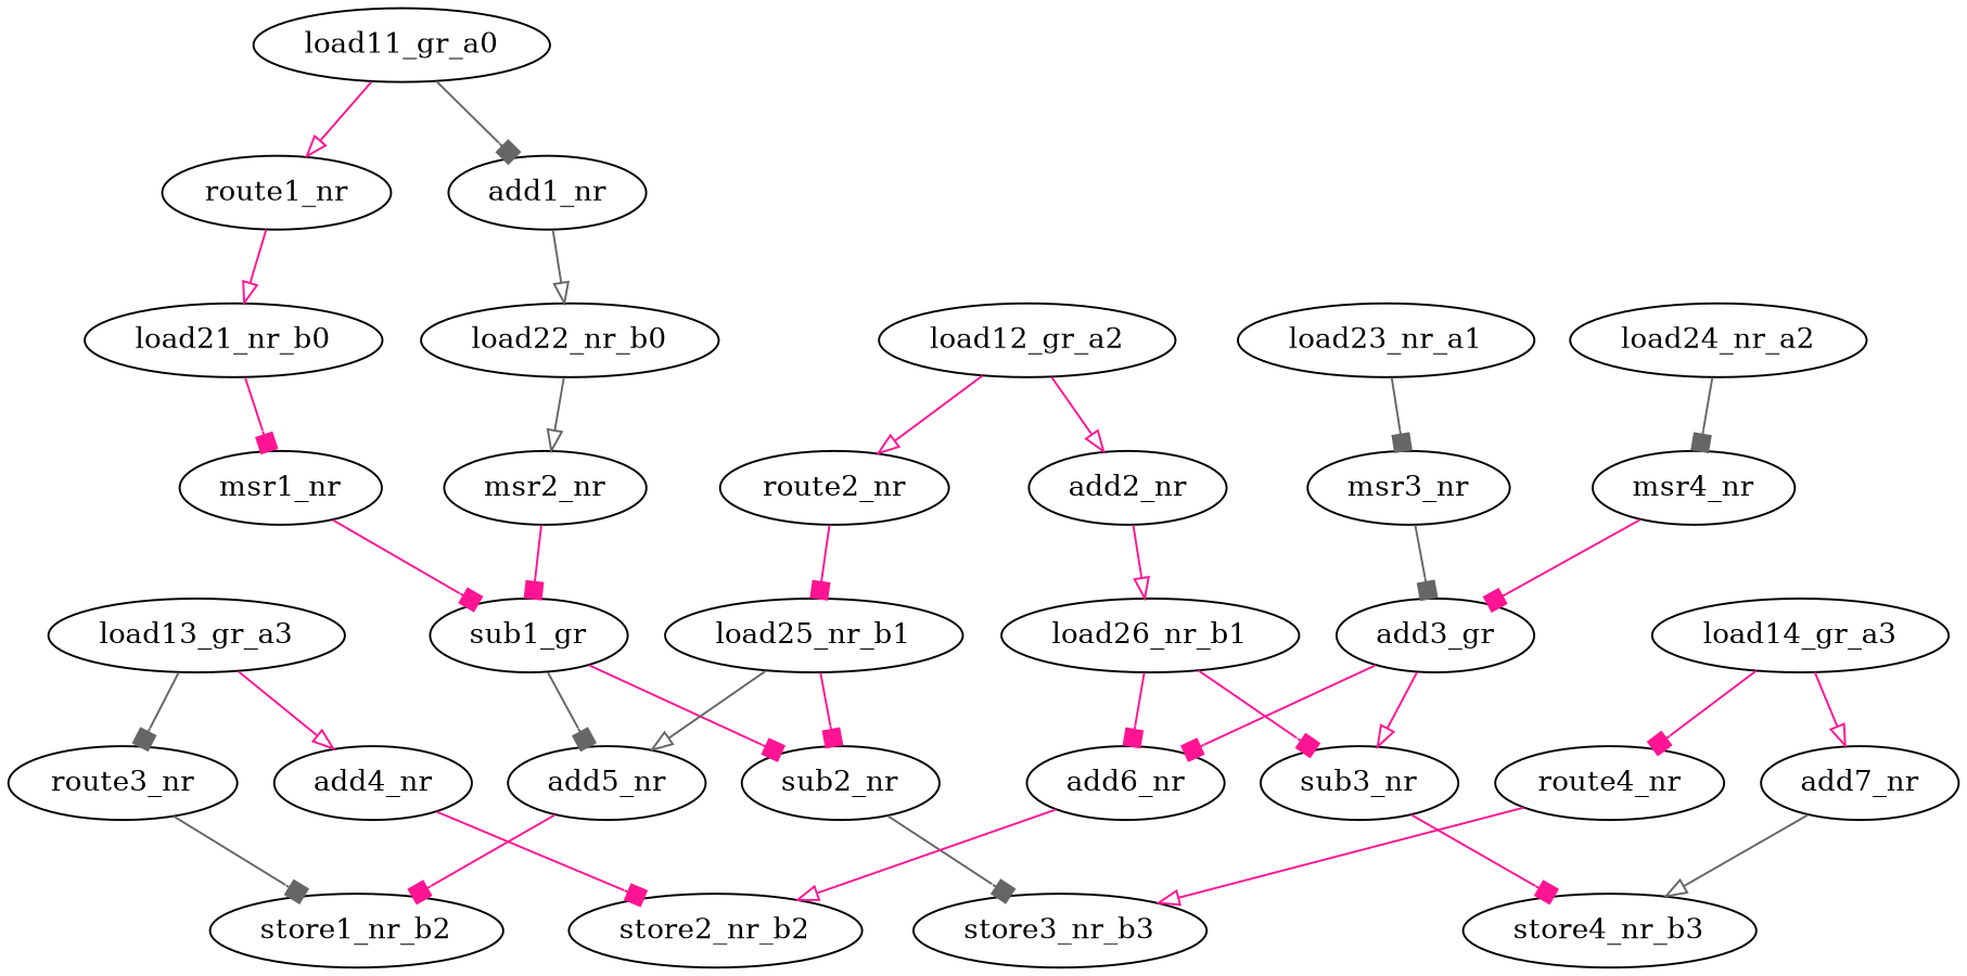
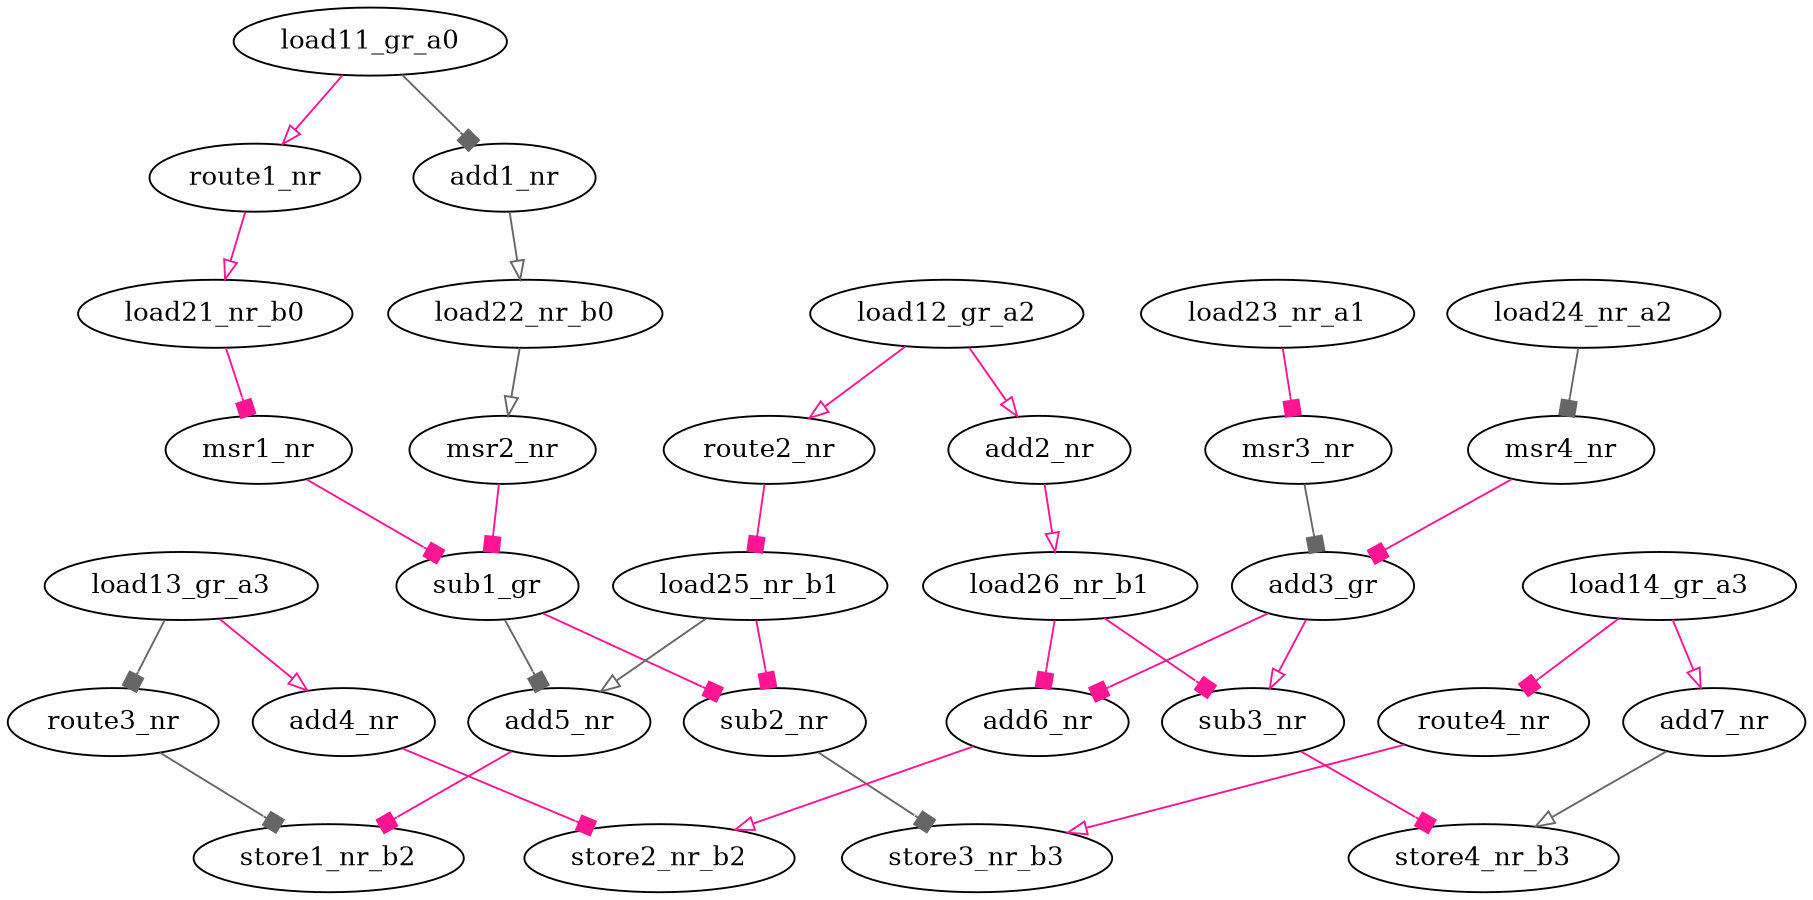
  digraph {
    edge [arrowhead=box color=deeppink]
    load11_gr_a0
    route1_nr
    add1_nr
    load21_nr_b0
    load22_nr_b0
    msr1_nr
    msr2_nr
    sub1_gr
    add5_nr
    sub2_nr
    load23_nr_a1
    msr3_nr
    add3_gr
    add6_nr
    sub3_nr
    load24_nr_a2
    msr4_nr
    store1_nr_b2
    store3_nr_b3
    store2_nr_b2
    store4_nr_b3
    load12_gr_a2
    route2_nr
    add2_nr
    load25_nr_b1
    load26_nr_b1
    load13_gr_a3
    route3_nr
    add4_nr
    load14_gr_a3
    route4_nr
    add7_nr
    load11_gr_a0 -> route1_nr [arrowhead=onormal]
    load11_gr_a0 -> add1_nr [color=gray40]
    route1_nr -> load21_nr_b0 [arrowhead=onormal]
    add1_nr -> load22_nr_b0 [arrowhead=onormal color=gray40]
    load21_nr_b0 -> msr1_nr
    load22_nr_b0 -> msr2_nr [arrowhead=onormal color=gray40]
    msr1_nr -> sub1_gr
    msr2_nr -> sub1_gr
    sub1_gr -> add5_nr [color=gray40]
    sub1_gr -> sub2_nr
    add5_nr -> store1_nr_b2
    sub2_nr -> store3_nr_b3 [color=gray40]
-   load23_nr_a1 -> msr3_nr [color=gray40]
+   load23_nr_a1 -> msr3_nr
    msr3_nr -> add3_gr [color=gray40]
    add3_gr -> add6_nr
    add3_gr -> sub3_nr [arrowhead=onormal]
    add6_nr -> store2_nr_b2 [arrowhead=onormal]
    sub3_nr -> store4_nr_b3
    load24_nr_a2 -> msr4_nr [color=gray40]
    msr4_nr -> add3_gr
    load12_gr_a2 -> route2_nr [arrowhead=onormal]
    load12_gr_a2 -> add2_nr [arrowhead=onormal]
    route2_nr -> load25_nr_b1
    add2_nr -> load26_nr_b1 [arrowhead=onormal]
    load25_nr_b1 -> add5_nr [arrowhead=onormal color=gray40]
    load25_nr_b1 -> sub2_nr
    load26_nr_b1 -> add6_nr
    load26_nr_b1 -> sub3_nr
    load13_gr_a3 -> route3_nr [color=gray40]
    load13_gr_a3 -> add4_nr [arrowhead=onormal]
    route3_nr -> store1_nr_b2 [color=gray40]
    add4_nr -> store2_nr_b2
    load14_gr_a3 -> route4_nr
    load14_gr_a3 -> add7_nr [arrowhead=onormal]
    route4_nr -> store3_nr_b3 [arrowhead=onormal]
    add7_nr -> store4_nr_b3 [arrowhead=onormal color=gray40]
  }
